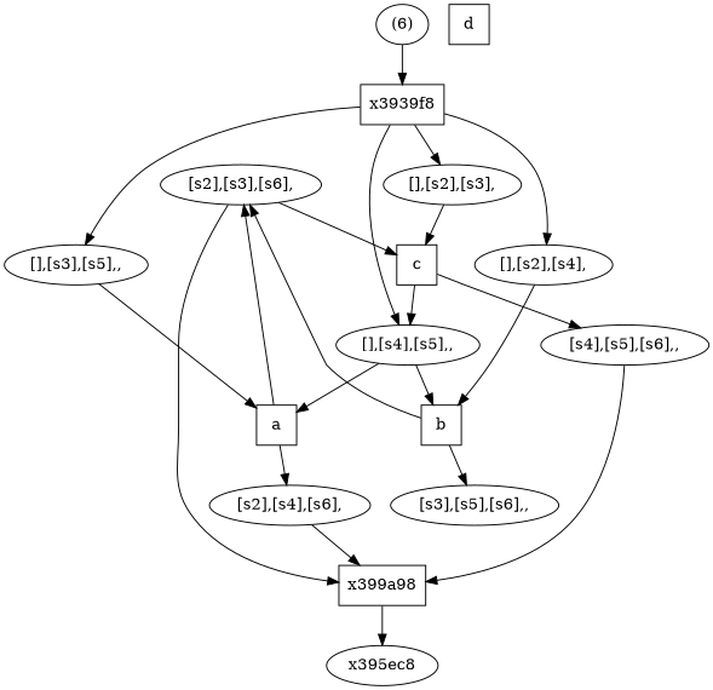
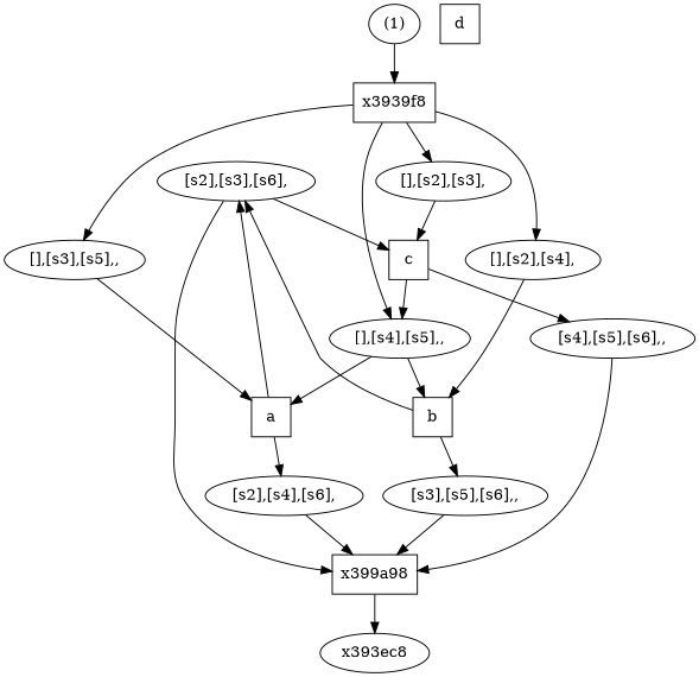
  digraph {
    n1 [label=x399a98 shape=box width=0.5]
-   x393ec8 [width=0.5 label=x395ec8]
+   x393ec8 [width=0.5]
    n3 [label=a shape=box width=0.5]
    n4 [label="[s2],[s3],[s6]," width=0.5]
    n5 [label="[s2],[s4],[s6]," width=0.5]
    n6 [label=c shape=box width=0.5]
    n7 [label=b shape=box width=0.5]
    n8 [label="[s3],[s5],[s6],," width=0.5]
    n9 [label="[s4],[s5],[s6],," width=0.5]
    n10 [label="[],[s4],[s5],," width=0.5]
    n11 [label=d shape=box width=0.5]
    n12 [label="[],[s3],[s5],," width=0.5]
    n13 [label="[],[s2],[s4]," width=0.5]
    n14 [label="[],[s2],[s3]," width=0.5]
-   n15 [label="(6)" width=0.5]
+   n15 [label="(1)" width=0.5]
    x3939f8 [shape=box width=0.5]
    n1 -> x393ec8
    n3 -> n4
    n3 -> n5
    n4 -> n1
    n4 -> n6
    n5 -> n1
    n6 -> n9
    n6 -> n10
    n7 -> n4
    n7 -> n8
+   n8 -> n1
    n9 -> n1
    n10 -> n3
    n10 -> n7
    n12 -> n3
    n13 -> n7
    n14 -> n6
    n15 -> x3939f8
    x3939f8 -> n10
    x3939f8 -> n12
    x3939f8 -> n13
    x3939f8 -> n14
  }
